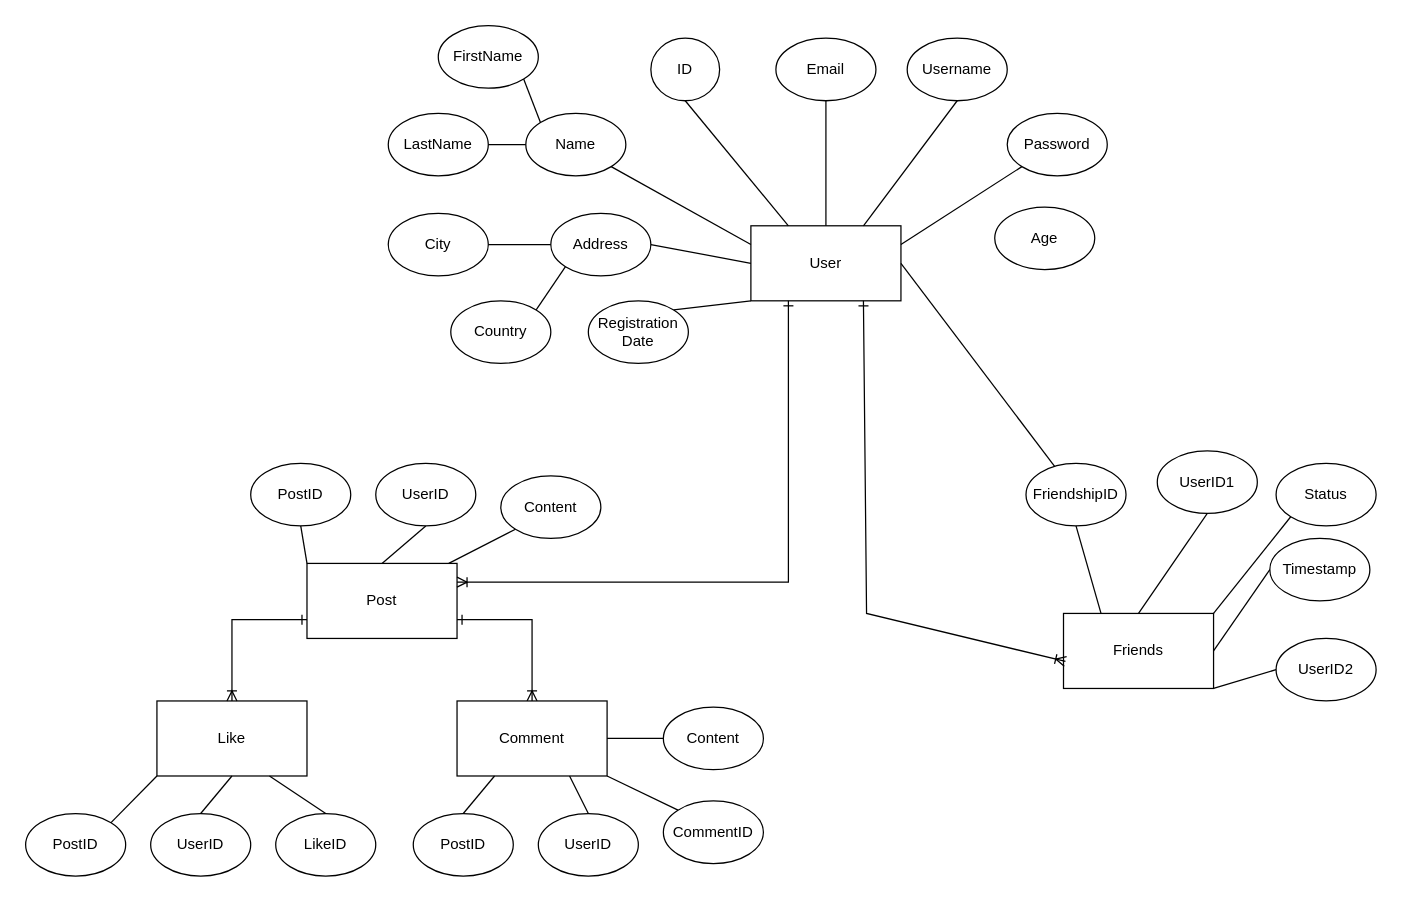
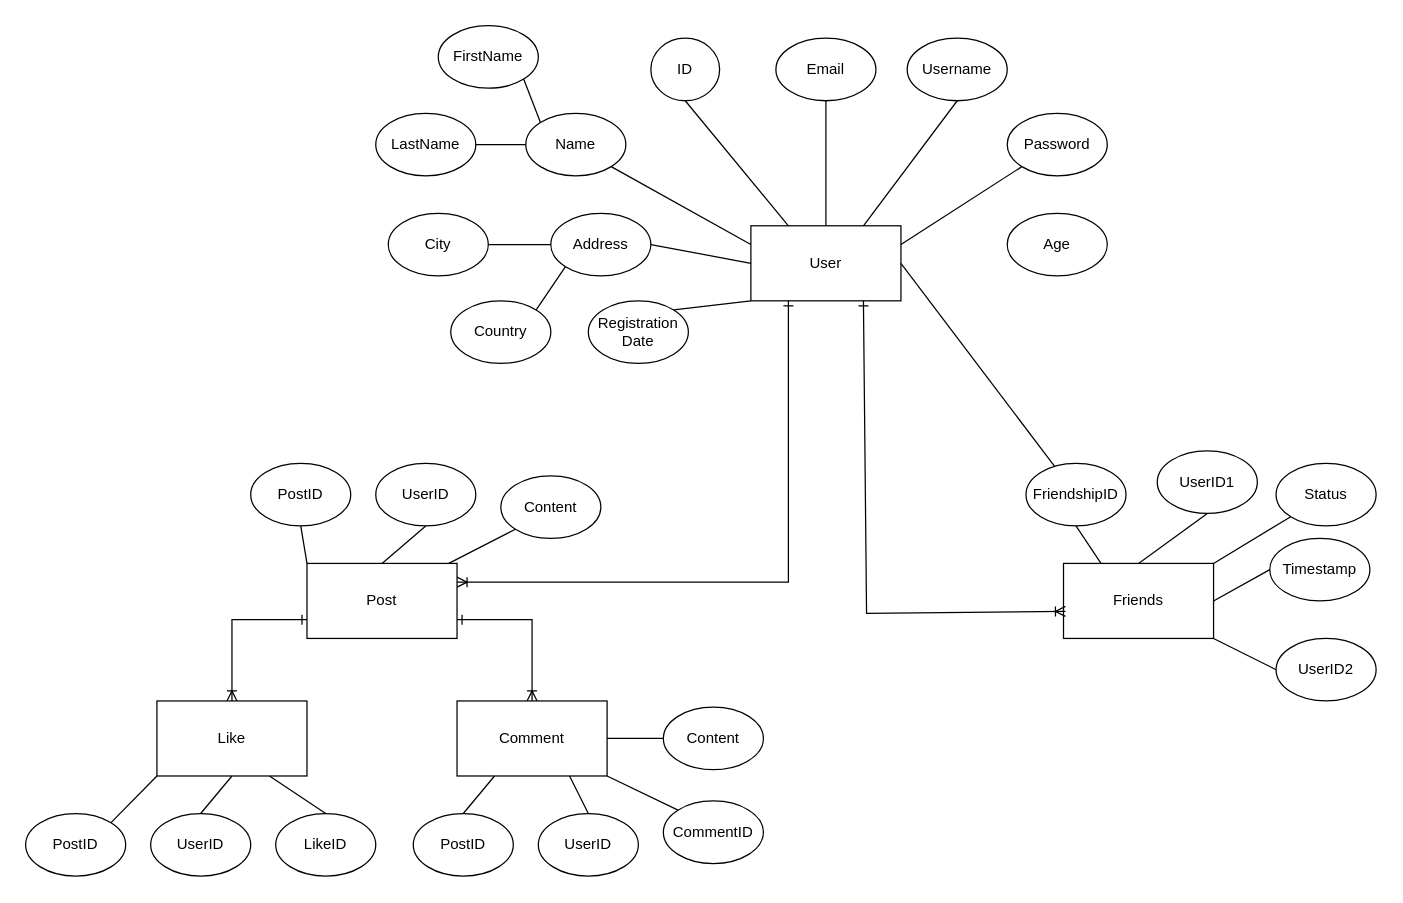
  <mxCell id="0" />
  <mxCell id="1" parent="0" />
  <mxCell id="2" value="User" style="rounded=0;whiteSpace=wrap;html=1;" vertex="1" parent="1"><mxGeometry x="600" y="180" width="120" height="60" as="geometry" /></mxCell>
- <mxCell id="3" value="Age" style="ellipse;whiteSpace=wrap;html=1;" vertex="1" parent="1"><mxGeometry x="795" y="165" width="80" height="50" as="geometry" /></mxCell>
+ <mxCell id="3" value="Age" style="ellipse;whiteSpace=wrap;html=1;" vertex="1" parent="1"><mxGeometry x="805" y="170" width="80" height="50" as="geometry" /></mxCell>
  <mxCell id="4" value="Password" style="ellipse;whiteSpace=wrap;html=1;" vertex="1" parent="1"><mxGeometry x="805" y="90" width="80" height="50" as="geometry" /></mxCell>
  <mxCell id="5" value="Name" style="ellipse;whiteSpace=wrap;html=1;" vertex="1" parent="1"><mxGeometry x="420" y="90" width="80" height="50" as="geometry" /></mxCell>
  <mxCell id="6" value="ID" style="ellipse;whiteSpace=wrap;html=1;" vertex="1" parent="1"><mxGeometry x="520" y="30" width="55" height="50" as="geometry" /></mxCell>
  <mxCell id="7" value="Email" style="ellipse;whiteSpace=wrap;html=1;" vertex="1" parent="1"><mxGeometry x="620" y="30" width="80" height="50" as="geometry" /></mxCell>
  <mxCell id="8" value="Address" style="ellipse;whiteSpace=wrap;html=1;" vertex="1" parent="1"><mxGeometry x="440" y="170" width="80" height="50" as="geometry" /></mxCell>
  <mxCell id="9" value="Username" style="ellipse;whiteSpace=wrap;html=1;" vertex="1" parent="1"><mxGeometry x="725" y="30" width="80" height="50" as="geometry" /></mxCell>
  <mxCell id="10" value="" style="endArrow=none;html=1;rounded=0;exitX=0;exitY=0.5;exitDx=0;exitDy=0;entryX=1;entryY=0.5;entryDx=0;entryDy=0;" edge="1" parent="1" source="2" target="8"><mxGeometry width="50" height="50" relative="1" as="geometry"><mxPoint x="800" y="170" as="sourcePoint" /><mxPoint x="850" y="120" as="targetPoint" /></mxGeometry></mxCell>
  <mxCell id="11" value="" style="endArrow=none;html=1;rounded=0;exitX=0;exitY=0.25;exitDx=0;exitDy=0;entryX=1;entryY=1;entryDx=0;entryDy=0;" edge="1" parent="1" source="2" target="5"><mxGeometry width="50" height="50" relative="1" as="geometry"><mxPoint x="800" y="170" as="sourcePoint" /><mxPoint x="850" y="120" as="targetPoint" /></mxGeometry></mxCell>
  <mxCell id="12" value="" style="endArrow=none;html=1;rounded=0;exitX=1;exitY=0.5;exitDx=0;exitDy=0;" edge="1" parent="1" source="2" target="28"><mxGeometry width="50" height="50" relative="1" as="geometry"><mxPoint x="800" y="170" as="sourcePoint" /><mxPoint x="850" y="120" as="targetPoint" /></mxGeometry></mxCell>
  <mxCell id="13" value="" style="endArrow=none;html=1;rounded=0;exitX=1;exitY=0.25;exitDx=0;exitDy=0;entryX=0;entryY=1;entryDx=0;entryDy=0;" edge="1" parent="1" source="2" target="4"><mxGeometry width="50" height="50" relative="1" as="geometry"><mxPoint x="800" y="170" as="sourcePoint" /><mxPoint x="850" y="120" as="targetPoint" /></mxGeometry></mxCell>
  <mxCell id="14" value="" style="endArrow=none;html=1;rounded=0;exitX=0.75;exitY=0;exitDx=0;exitDy=0;entryX=0.5;entryY=1;entryDx=0;entryDy=0;" edge="1" parent="1" source="2" target="9"><mxGeometry width="50" height="50" relative="1" as="geometry"><mxPoint x="800" y="170" as="sourcePoint" /><mxPoint x="850" y="120" as="targetPoint" /></mxGeometry></mxCell>
  <mxCell id="15" value="" style="endArrow=none;html=1;rounded=0;exitX=0.5;exitY=0;exitDx=0;exitDy=0;entryX=0.5;entryY=1;entryDx=0;entryDy=0;" edge="1" parent="1" source="2" target="7"><mxGeometry width="50" height="50" relative="1" as="geometry"><mxPoint x="800" y="170" as="sourcePoint" /><mxPoint x="850" y="120" as="targetPoint" /></mxGeometry></mxCell>
  <mxCell id="16" value="" style="endArrow=none;html=1;rounded=0;exitX=0.25;exitY=0;exitDx=0;exitDy=0;entryX=0.5;entryY=1;entryDx=0;entryDy=0;" edge="1" parent="1" source="2" target="6"><mxGeometry width="50" height="50" relative="1" as="geometry"><mxPoint x="800" y="170" as="sourcePoint" /><mxPoint x="850" y="120" as="targetPoint" /></mxGeometry></mxCell>
  <mxCell id="17" value="FirstName" style="ellipse;whiteSpace=wrap;html=1;" vertex="1" parent="1"><mxGeometry x="350" y="20" width="80" height="50" as="geometry" /></mxCell>
- <mxCell id="18" value="LastName" style="ellipse;whiteSpace=wrap;html=1;" vertex="1" parent="1"><mxGeometry x="310" y="90" width="80" height="50" as="geometry" /></mxCell>
+ <mxCell id="18" value="LastName" style="ellipse;whiteSpace=wrap;html=1;" vertex="1" parent="1"><mxGeometry x="300" y="90" width="80" height="50" as="geometry" /></mxCell>
  <mxCell id="19" value="" style="endArrow=none;html=1;rounded=0;exitX=0;exitY=0.5;exitDx=0;exitDy=0;entryX=1;entryY=0.5;entryDx=0;entryDy=0;" edge="1" parent="1" source="5" target="18"><mxGeometry width="50" height="50" relative="1" as="geometry"><mxPoint x="800" y="170" as="sourcePoint" /><mxPoint x="850" y="120" as="targetPoint" /></mxGeometry></mxCell>
  <mxCell id="20" value="" style="endArrow=none;html=1;rounded=0;exitX=0;exitY=0;exitDx=0;exitDy=0;entryX=1;entryY=1;entryDx=0;entryDy=0;" edge="1" parent="1" source="5" target="17"><mxGeometry width="50" height="50" relative="1" as="geometry"><mxPoint x="450" y="125" as="sourcePoint" /><mxPoint x="400" y="125" as="targetPoint" /></mxGeometry></mxCell>
  <mxCell id="21" value="City" style="ellipse;whiteSpace=wrap;html=1;" vertex="1" parent="1"><mxGeometry x="310" y="170" width="80" height="50" as="geometry" /></mxCell>
  <mxCell id="22" value="Country" style="ellipse;whiteSpace=wrap;html=1;" vertex="1" parent="1"><mxGeometry x="360" y="240" width="80" height="50" as="geometry" /></mxCell>
  <mxCell id="23" value="" style="endArrow=none;html=1;rounded=0;exitX=0;exitY=1;exitDx=0;exitDy=0;entryX=1;entryY=0;entryDx=0;entryDy=0;" edge="1" parent="1" source="8" target="22"><mxGeometry width="50" height="50" relative="1" as="geometry"><mxPoint x="800" y="270" as="sourcePoint" /><mxPoint x="850" y="220" as="targetPoint" /></mxGeometry></mxCell>
  <mxCell id="24" value="" style="endArrow=none;html=1;rounded=0;exitX=0;exitY=0.5;exitDx=0;exitDy=0;entryX=1;entryY=0.5;entryDx=0;entryDy=0;" edge="1" parent="1" source="8" target="21"><mxGeometry width="50" height="50" relative="1" as="geometry"><mxPoint x="800" y="270" as="sourcePoint" /><mxPoint x="850" y="220" as="targetPoint" /></mxGeometry></mxCell>
- <mxCell id="25" value="Friends" style="rounded=0;whiteSpace=wrap;html=1;" vertex="1" parent="1"><mxGeometry x="850" y="490" width="120" height="60" as="geometry" /></mxCell>
+ <mxCell id="25" value="Friends" style="rounded=0;whiteSpace=wrap;html=1;" vertex="1" parent="1"><mxGeometry x="850" y="450" width="120" height="60" as="geometry" /></mxCell>
  <mxCell id="26" value="Registration Date" style="ellipse;whiteSpace=wrap;html=1;" vertex="1" parent="1"><mxGeometry x="470" y="240" width="80" height="50" as="geometry" /></mxCell>
  <mxCell id="27" value="" style="endArrow=none;html=1;rounded=0;exitX=0;exitY=1;exitDx=0;exitDy=0;entryX=1;entryY=0;entryDx=0;entryDy=0;" edge="1" parent="1" source="2" target="26"><mxGeometry width="50" height="50" relative="1" as="geometry"><mxPoint x="800" y="250" as="sourcePoint" /><mxPoint x="850" y="200" as="targetPoint" /></mxGeometry></mxCell>
  <mxCell id="28" value="FriendshipID" style="ellipse;whiteSpace=wrap;html=1;" vertex="1" parent="1"><mxGeometry x="820" y="370" width="80" height="50" as="geometry" /></mxCell>
  <mxCell id="29" value="UserID2" style="ellipse;whiteSpace=wrap;html=1;" vertex="1" parent="1"><mxGeometry x="1020" y="510" width="80" height="50" as="geometry" /></mxCell>
  <mxCell id="30" value="UserID1" style="ellipse;whiteSpace=wrap;html=1;" vertex="1" parent="1"><mxGeometry x="925" y="360" width="80" height="50" as="geometry" /></mxCell>
  <mxCell id="31" value="Status" style="ellipse;whiteSpace=wrap;html=1;" vertex="1" parent="1"><mxGeometry x="1020" y="370" width="80" height="50" as="geometry" /></mxCell>
  <mxCell id="32" value="Timestamp" style="ellipse;whiteSpace=wrap;html=1;" vertex="1" parent="1"><mxGeometry x="1015" y="430" width="80" height="50" as="geometry" /></mxCell>
  <mxCell id="33" value="" style="endArrow=none;html=1;rounded=0;exitX=0.25;exitY=0;exitDx=0;exitDy=0;entryX=0.5;entryY=1;entryDx=0;entryDy=0;" edge="1" parent="1" source="25" target="28"><mxGeometry width="50" height="50" relative="1" as="geometry"><mxPoint x="840" y="460" as="sourcePoint" /><mxPoint x="890" y="410" as="targetPoint" /></mxGeometry></mxCell>
  <mxCell id="34" value="" style="endArrow=none;html=1;rounded=0;exitX=0.5;exitY=0;exitDx=0;exitDy=0;entryX=0.5;entryY=1;entryDx=0;entryDy=0;" edge="1" parent="1" source="25" target="30"><mxGeometry width="50" height="50" relative="1" as="geometry"><mxPoint x="840" y="460" as="sourcePoint" /><mxPoint x="890" y="410" as="targetPoint" /></mxGeometry></mxCell>
  <mxCell id="35" value="" style="endArrow=none;html=1;rounded=0;exitX=1;exitY=0;exitDx=0;exitDy=0;entryX=0;entryY=1;entryDx=0;entryDy=0;" edge="1" parent="1" source="25" target="31"><mxGeometry width="50" height="50" relative="1" as="geometry"><mxPoint x="840" y="460" as="sourcePoint" /><mxPoint x="890" y="410" as="targetPoint" /></mxGeometry></mxCell>
  <mxCell id="36" value="" style="endArrow=none;html=1;rounded=0;exitX=1;exitY=0.5;exitDx=0;exitDy=0;entryX=0;entryY=0.5;entryDx=0;entryDy=0;" edge="1" parent="1" source="25" target="32"><mxGeometry width="50" height="50" relative="1" as="geometry"><mxPoint x="840" y="460" as="sourcePoint" /><mxPoint x="890" y="410" as="targetPoint" /></mxGeometry></mxCell>
  <mxCell id="37" value="" style="endArrow=none;html=1;rounded=0;exitX=1;exitY=1;exitDx=0;exitDy=0;entryX=0;entryY=0.5;entryDx=0;entryDy=0;" edge="1" parent="1" source="25" target="29"><mxGeometry width="50" height="50" relative="1" as="geometry"><mxPoint x="840" y="460" as="sourcePoint" /><mxPoint x="890" y="410" as="targetPoint" /></mxGeometry></mxCell>
  <mxCell id="38" value="Post" style="rounded=0;whiteSpace=wrap;html=1;" vertex="1" parent="1"><mxGeometry x="245" y="450" width="120" height="60" as="geometry" /></mxCell>
  <mxCell id="39" value="PostID" style="ellipse;whiteSpace=wrap;html=1;" vertex="1" parent="1"><mxGeometry x="200" y="370" width="80" height="50" as="geometry" /></mxCell>
  <mxCell id="40" value="UserID" style="ellipse;whiteSpace=wrap;html=1;" vertex="1" parent="1"><mxGeometry x="300" y="370" width="80" height="50" as="geometry" /></mxCell>
  <mxCell id="41" value="Content" style="ellipse;whiteSpace=wrap;html=1;" vertex="1" parent="1"><mxGeometry x="400" y="380" width="80" height="50" as="geometry" /></mxCell>
  <mxCell id="42" value="" style="endArrow=none;html=1;rounded=0;exitX=0;exitY=0;exitDx=0;exitDy=0;entryX=0.5;entryY=1;entryDx=0;entryDy=0;" edge="1" parent="1" source="38" target="39"><mxGeometry width="50" height="50" relative="1" as="geometry"><mxPoint x="230" y="450" as="sourcePoint" /><mxPoint x="280" y="400" as="targetPoint" /></mxGeometry></mxCell>
  <mxCell id="43" value="" style="endArrow=none;html=1;rounded=0;exitX=0.5;exitY=0;exitDx=0;exitDy=0;entryX=0.5;entryY=1;entryDx=0;entryDy=0;" edge="1" parent="1" source="38" target="40"><mxGeometry width="50" height="50" relative="1" as="geometry"><mxPoint x="260" y="450" as="sourcePoint" /><mxPoint x="310" y="400" as="targetPoint" /></mxGeometry></mxCell>
  <mxCell id="44" value="" style="endArrow=none;html=1;rounded=0;exitX=0.945;exitY=0;exitDx=0;exitDy=0;exitPerimeter=0;entryX=0;entryY=1;entryDx=0;entryDy=0;" edge="1" parent="1" source="38" target="41"><mxGeometry width="50" height="50" relative="1" as="geometry"><mxPoint x="230" y="450" as="sourcePoint" /><mxPoint x="280" y="400" as="targetPoint" /></mxGeometry></mxCell>
  <mxCell id="45" value="" style="endArrow=ERoneToMany;html=1;rounded=0;startArrow=ERone;startFill=0;endFill=0;exitX=1;exitY=0.75;exitDx=0;exitDy=0;entryX=0.5;entryY=0;entryDx=0;entryDy=0;" edge="1" parent="1" source="38" target="46"><mxGeometry width="50" height="50" relative="1" as="geometry"><mxPoint x="440" y="520" as="sourcePoint" /><mxPoint x="490" y="470" as="targetPoint" /><Array as="points"><mxPoint x="425" y="495" /></Array></mxGeometry></mxCell>
  <mxCell id="46" value="Comment" style="rounded=0;whiteSpace=wrap;html=1;" vertex="1" parent="1"><mxGeometry x="365" y="560" width="120" height="60" as="geometry" /></mxCell>
  <mxCell id="47" value="Like" style="rounded=0;whiteSpace=wrap;html=1;" vertex="1" parent="1"><mxGeometry x="125" y="560" width="120" height="60" as="geometry" /></mxCell>
  <mxCell id="48" value="" style="endArrow=ERoneToMany;html=1;rounded=0;startArrow=ERone;startFill=0;endFill=0;exitX=0;exitY=0.75;exitDx=0;exitDy=0;entryX=0.5;entryY=0;entryDx=0;entryDy=0;" edge="1" parent="1" source="38" target="47"><mxGeometry width="50" height="50" relative="1" as="geometry"><mxPoint x="180" y="540" as="sourcePoint" /><mxPoint x="230" y="490" as="targetPoint" /><Array as="points"><mxPoint x="185" y="495" /></Array></mxGeometry></mxCell>
  <mxCell id="49" value="PostID" style="ellipse;whiteSpace=wrap;html=1;" vertex="1" parent="1"><mxGeometry x="20" y="650" width="80" height="50" as="geometry" /></mxCell>
  <mxCell id="50" value="UserID" style="ellipse;whiteSpace=wrap;html=1;" vertex="1" parent="1"><mxGeometry x="120" y="650" width="80" height="50" as="geometry" /></mxCell>
  <mxCell id="51" value="LikeID" style="ellipse;whiteSpace=wrap;html=1;" vertex="1" parent="1"><mxGeometry x="220" y="650" width="80" height="50" as="geometry" /></mxCell>
  <mxCell id="52" value="PostID" style="ellipse;whiteSpace=wrap;html=1;" vertex="1" parent="1"><mxGeometry x="330" y="650" width="80" height="50" as="geometry" /></mxCell>
  <mxCell id="53" value="UserID" style="ellipse;whiteSpace=wrap;html=1;" vertex="1" parent="1"><mxGeometry x="430" y="650" width="80" height="50" as="geometry" /></mxCell>
  <mxCell id="54" value="CommentID" style="ellipse;whiteSpace=wrap;html=1;" vertex="1" parent="1"><mxGeometry x="530" y="640" width="80" height="50" as="geometry" /></mxCell>
  <mxCell id="55" value="Content" style="ellipse;whiteSpace=wrap;html=1;" vertex="1" parent="1"><mxGeometry x="530" y="565" width="80" height="50" as="geometry" /></mxCell>
  <mxCell id="56" value="" style="endArrow=none;html=1;rounded=0;exitX=1;exitY=0.5;exitDx=0;exitDy=0;entryX=0;entryY=0.5;entryDx=0;entryDy=0;" edge="1" parent="1" source="46" target="55"><mxGeometry width="50" height="50" relative="1" as="geometry"><mxPoint x="230" y="680" as="sourcePoint" /><mxPoint x="280" y="630" as="targetPoint" /></mxGeometry></mxCell>
  <mxCell id="57" value="" style="endArrow=none;html=1;rounded=0;entryX=0.75;entryY=1;entryDx=0;entryDy=0;exitX=0.5;exitY=0;exitDx=0;exitDy=0;" edge="1" parent="1" source="51" target="47"><mxGeometry width="50" height="50" relative="1" as="geometry"><mxPoint x="230" y="680" as="sourcePoint" /><mxPoint x="280" y="630" as="targetPoint" /></mxGeometry></mxCell>
  <mxCell id="58" value="" style="endArrow=none;html=1;rounded=0;entryX=0.5;entryY=1;entryDx=0;entryDy=0;exitX=0.5;exitY=0;exitDx=0;exitDy=0;" edge="1" parent="1" source="50" target="47"><mxGeometry width="50" height="50" relative="1" as="geometry"><mxPoint x="240" y="690" as="sourcePoint" /><mxPoint x="290" y="640" as="targetPoint" /></mxGeometry></mxCell>
  <mxCell id="59" value="" style="endArrow=none;html=1;rounded=0;entryX=0;entryY=1;entryDx=0;entryDy=0;exitX=1;exitY=0;exitDx=0;exitDy=0;" edge="1" parent="1" source="49" target="47"><mxGeometry width="50" height="50" relative="1" as="geometry"><mxPoint x="250" y="700" as="sourcePoint" /><mxPoint x="300" y="650" as="targetPoint" /></mxGeometry></mxCell>
  <mxCell id="60" value="" style="endArrow=none;html=1;rounded=0;entryX=0.25;entryY=1;entryDx=0;entryDy=0;" edge="1" parent="1" target="46"><mxGeometry width="50" height="50" relative="1" as="geometry"><mxPoint x="370" y="650" as="sourcePoint" /><mxPoint x="330" y="700" as="targetPoint" /></mxGeometry></mxCell>
  <mxCell id="61" value="" style="endArrow=none;html=1;rounded=0;entryX=0.75;entryY=1;entryDx=0;entryDy=0;exitX=0.5;exitY=0;exitDx=0;exitDy=0;" edge="1" parent="1" source="53" target="46"><mxGeometry width="50" height="50" relative="1" as="geometry"><mxPoint x="300" y="770" as="sourcePoint" /><mxPoint x="350" y="720" as="targetPoint" /></mxGeometry></mxCell>
  <mxCell id="62" value="" style="endArrow=none;html=1;rounded=0;entryX=1;entryY=1;entryDx=0;entryDy=0;exitX=0;exitY=0;exitDx=0;exitDy=0;" edge="1" parent="1" source="54" target="46"><mxGeometry width="50" height="50" relative="1" as="geometry"><mxPoint x="300" y="750" as="sourcePoint" /><mxPoint x="350" y="700" as="targetPoint" /></mxGeometry></mxCell>
  <mxCell id="63" value="" style="endArrow=ERoneToMany;html=1;rounded=0;startArrow=ERone;startFill=0;endFill=0;exitX=0.25;exitY=1;exitDx=0;exitDy=0;entryX=1;entryY=0.25;entryDx=0;entryDy=0;" edge="1" parent="1" source="2" target="38"><mxGeometry width="50" height="50" relative="1" as="geometry"><mxPoint x="600" y="385" as="sourcePoint" /><mxPoint x="660" y="450" as="targetPoint" /><Array as="points"><mxPoint x="630" y="465" /></Array></mxGeometry></mxCell>
  <mxCell id="64" value="" style="endArrow=ERoneToMany;html=1;rounded=0;startArrow=ERone;startFill=0;endFill=0;exitX=0.75;exitY=1;exitDx=0;exitDy=0;entryX=0.013;entryY=0.64;entryDx=0;entryDy=0;entryPerimeter=0;" edge="1" parent="1" source="2" target="25"><mxGeometry width="50" height="50" relative="1" as="geometry"><mxPoint x="692.5" y="265" as="sourcePoint" /><mxPoint x="427.5" y="490" as="targetPoint" /><Array as="points"><mxPoint x="692.5" y="490" /></Array></mxGeometry></mxCell>
